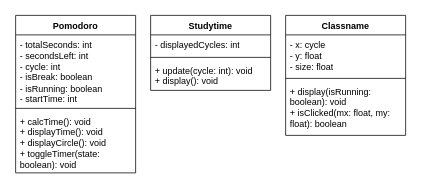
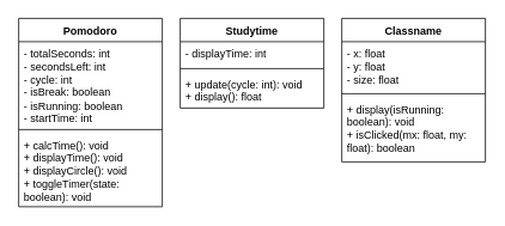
  <mxCell id="0" />
  <mxCell id="1" parent="0" />
  <mxCell id="2" value="Pomodoro" style="swimlane;fontStyle=1;align=center;verticalAlign=top;childLayout=stackLayout;horizontal=1;startSize=26;horizontalStack=0;resizeParent=1;resizeParentMax=0;resizeLast=0;collapsible=1;marginBottom=0;whiteSpace=wrap;html=1;" vertex="1" parent="1"><mxGeometry x="20" y="20" width="160" height="210" as="geometry" /></mxCell>
  <mxCell id="3" value="&lt;span style=&quot;text-align: center;&quot;&gt;- totalSeconds: int&lt;/span&gt;&lt;br style=&quot;text-align: center;&quot;&gt;&lt;span style=&quot;text-align: center;&quot;&gt;- secondsLeft: int&lt;/span&gt;&lt;br style=&quot;text-align: center;&quot;&gt;&lt;span style=&quot;text-align: center;&quot;&gt;- cycle: int&lt;/span&gt;&lt;br style=&quot;text-align: center;&quot;&gt;&lt;span style=&quot;text-align: center;&quot;&gt;- isBreak: boolean&lt;/span&gt;&lt;br style=&quot;text-align: center;&quot;&gt;&lt;span style=&quot;text-align: center;&quot;&gt;- isRunning: boolean&lt;/span&gt;&lt;br style=&quot;text-align: center;&quot;&gt;&lt;span style=&quot;text-align: center;&quot;&gt;- startTime: int&lt;/span&gt;" style="text;strokeColor=none;fillColor=none;align=left;verticalAlign=top;spacingLeft=4;spacingRight=4;overflow=hidden;rotatable=0;points=[[0,0.5],[1,0.5]];portConstraint=eastwest;whiteSpace=wrap;html=1;" vertex="1" parent="2"><mxGeometry y="26" width="160" height="94" as="geometry" /></mxCell>
  <mxCell id="4" value="" style="line;strokeWidth=1;fillColor=none;align=left;verticalAlign=middle;spacingTop=-1;spacingLeft=3;spacingRight=3;rotatable=0;labelPosition=right;points=[];portConstraint=eastwest;strokeColor=inherit;" vertex="1" parent="2"><mxGeometry y="120" width="160" height="8" as="geometry" /></mxCell>
  <mxCell id="5" value="&lt;span style=&quot;text-align: center;&quot;&gt;+ calcTime(): void&lt;/span&gt;&lt;br style=&quot;text-align: center;&quot;&gt;&lt;span style=&quot;text-align: center;&quot;&gt;+ displayTime(): void&lt;/span&gt;&lt;br style=&quot;text-align: center;&quot;&gt;&lt;span style=&quot;text-align: center;&quot;&gt;+ displayCircle(): void&lt;/span&gt;&lt;br style=&quot;text-align: center;&quot;&gt;&lt;span style=&quot;text-align: center;&quot;&gt;+ toggleTimer(state: boolean): void&lt;/span&gt;" style="text;strokeColor=none;fillColor=none;align=left;verticalAlign=top;spacingLeft=4;spacingRight=4;overflow=hidden;rotatable=0;points=[[0,0.5],[1,0.5]];portConstraint=eastwest;whiteSpace=wrap;html=1;" vertex="1" parent="2"><mxGeometry y="128" width="160" height="82" as="geometry" /></mxCell>
  <mxCell id="6" value="Studytime" style="swimlane;fontStyle=1;align=center;verticalAlign=top;childLayout=stackLayout;horizontal=1;startSize=26;horizontalStack=0;resizeParent=1;resizeParentMax=0;resizeLast=0;collapsible=1;marginBottom=0;whiteSpace=wrap;html=1;" vertex="1" parent="1"><mxGeometry x="200" y="20" width="160" height="100" as="geometry" /></mxCell>
- <mxCell id="7" value="&lt;span style=&quot;text-align: center;&quot;&gt;- displayedCycles: int&lt;/span&gt;" style="text;strokeColor=none;fillColor=none;align=left;verticalAlign=top;spacingLeft=4;spacingRight=4;overflow=hidden;rotatable=0;points=[[0,0.5],[1,0.5]];portConstraint=eastwest;whiteSpace=wrap;html=1;" vertex="1" parent="6"><mxGeometry y="26" width="160" height="26" as="geometry" /></mxCell>
+ <mxCell id="7" value="&lt;span style=&quot;text-align: center;&quot;&gt;- displayTime: int&lt;/span&gt;" style="text;strokeColor=none;fillColor=none;align=left;verticalAlign=top;spacingLeft=4;spacingRight=4;overflow=hidden;rotatable=0;points=[[0,0.5],[1,0.5]];portConstraint=eastwest;whiteSpace=wrap;html=1;" vertex="1" parent="6"><mxGeometry y="26" width="160" height="26" as="geometry" /></mxCell>
  <mxCell id="8" value="" style="line;strokeWidth=1;fillColor=none;align=left;verticalAlign=middle;spacingTop=-1;spacingLeft=3;spacingRight=3;rotatable=0;labelPosition=right;points=[];portConstraint=eastwest;strokeColor=inherit;" vertex="1" parent="6"><mxGeometry y="52" width="160" height="8" as="geometry" /></mxCell>
- <mxCell id="9" value="&lt;span style=&quot;text-align: center;&quot;&gt;+ update(cycle: int): void&lt;/span&gt;&lt;br style=&quot;text-align: center;&quot;&gt;&lt;span style=&quot;text-align: center;&quot;&gt;+ display(): void&lt;/span&gt;" style="text;strokeColor=none;fillColor=none;align=left;verticalAlign=top;spacingLeft=4;spacingRight=4;overflow=hidden;rotatable=0;points=[[0,0.5],[1,0.5]];portConstraint=eastwest;whiteSpace=wrap;html=1;" vertex="1" parent="6"><mxGeometry y="60" width="160" height="40" as="geometry" /></mxCell>
+ <mxCell id="9" value="&lt;span style=&quot;text-align: center;&quot;&gt;+ update(cycle: int): void&lt;/span&gt;&lt;br style=&quot;text-align: center;&quot;&gt;&lt;span style=&quot;text-align: center;&quot;&gt;+ display(): float&lt;/span&gt;" style="text;strokeColor=none;fillColor=none;align=left;verticalAlign=top;spacingLeft=4;spacingRight=4;overflow=hidden;rotatable=0;points=[[0,0.5],[1,0.5]];portConstraint=eastwest;whiteSpace=wrap;html=1;" vertex="1" parent="6"><mxGeometry y="60" width="160" height="40" as="geometry" /></mxCell>
  <mxCell id="10" value="Classname" style="swimlane;fontStyle=1;align=center;verticalAlign=top;childLayout=stackLayout;horizontal=1;startSize=26;horizontalStack=0;resizeParent=1;resizeParentMax=0;resizeLast=0;collapsible=1;marginBottom=0;whiteSpace=wrap;html=1;" vertex="1" parent="1"><mxGeometry x="380" y="20" width="160" height="160" as="geometry" /></mxCell>
- <mxCell id="11" value="&lt;span style=&quot;text-align: center;&quot;&gt;- x: cycle&lt;/span&gt;&lt;br style=&quot;text-align: center;&quot;&gt;&lt;span style=&quot;text-align: center;&quot;&gt;- y: float&lt;/span&gt;&lt;br style=&quot;text-align: center;&quot;&gt;&lt;span style=&quot;text-align: center;&quot;&gt;- size: float&lt;/span&gt;" style="text;strokeColor=none;fillColor=none;align=left;verticalAlign=top;spacingLeft=4;spacingRight=4;overflow=hidden;rotatable=0;points=[[0,0.5],[1,0.5]];portConstraint=eastwest;whiteSpace=wrap;html=1;" vertex="1" parent="10"><mxGeometry y="26" width="160" height="54" as="geometry" /></mxCell>
+ <mxCell id="11" value="&lt;span style=&quot;text-align: center;&quot;&gt;- x: float&lt;/span&gt;&lt;br style=&quot;text-align: center;&quot;&gt;&lt;span style=&quot;text-align: center;&quot;&gt;- y: float&lt;/span&gt;&lt;br style=&quot;text-align: center;&quot;&gt;&lt;span style=&quot;text-align: center;&quot;&gt;- size: float&lt;/span&gt;" style="text;strokeColor=none;fillColor=none;align=left;verticalAlign=top;spacingLeft=4;spacingRight=4;overflow=hidden;rotatable=0;points=[[0,0.5],[1,0.5]];portConstraint=eastwest;whiteSpace=wrap;html=1;" vertex="1" parent="10"><mxGeometry y="26" width="160" height="54" as="geometry" /></mxCell>
  <mxCell id="12" value="" style="line;strokeWidth=1;fillColor=none;align=left;verticalAlign=middle;spacingTop=-1;spacingLeft=3;spacingRight=3;rotatable=0;labelPosition=right;points=[];portConstraint=eastwest;strokeColor=inherit;" vertex="1" parent="10"><mxGeometry y="80" width="160" height="8" as="geometry" /></mxCell>
  <mxCell id="13" value="&lt;span style=&quot;text-align: center;&quot;&gt;+ display(isRunning: boolean): void&lt;/span&gt;&lt;br style=&quot;text-align: center;&quot;&gt;&lt;span style=&quot;text-align: center;&quot;&gt;+ isClicked(mx: float, my: float): boolean&lt;/span&gt;" style="text;strokeColor=none;fillColor=none;align=left;verticalAlign=top;spacingLeft=4;spacingRight=4;overflow=hidden;rotatable=0;points=[[0,0.5],[1,0.5]];portConstraint=eastwest;whiteSpace=wrap;html=1;" vertex="1" parent="10"><mxGeometry y="88" width="160" height="72" as="geometry" /></mxCell>
